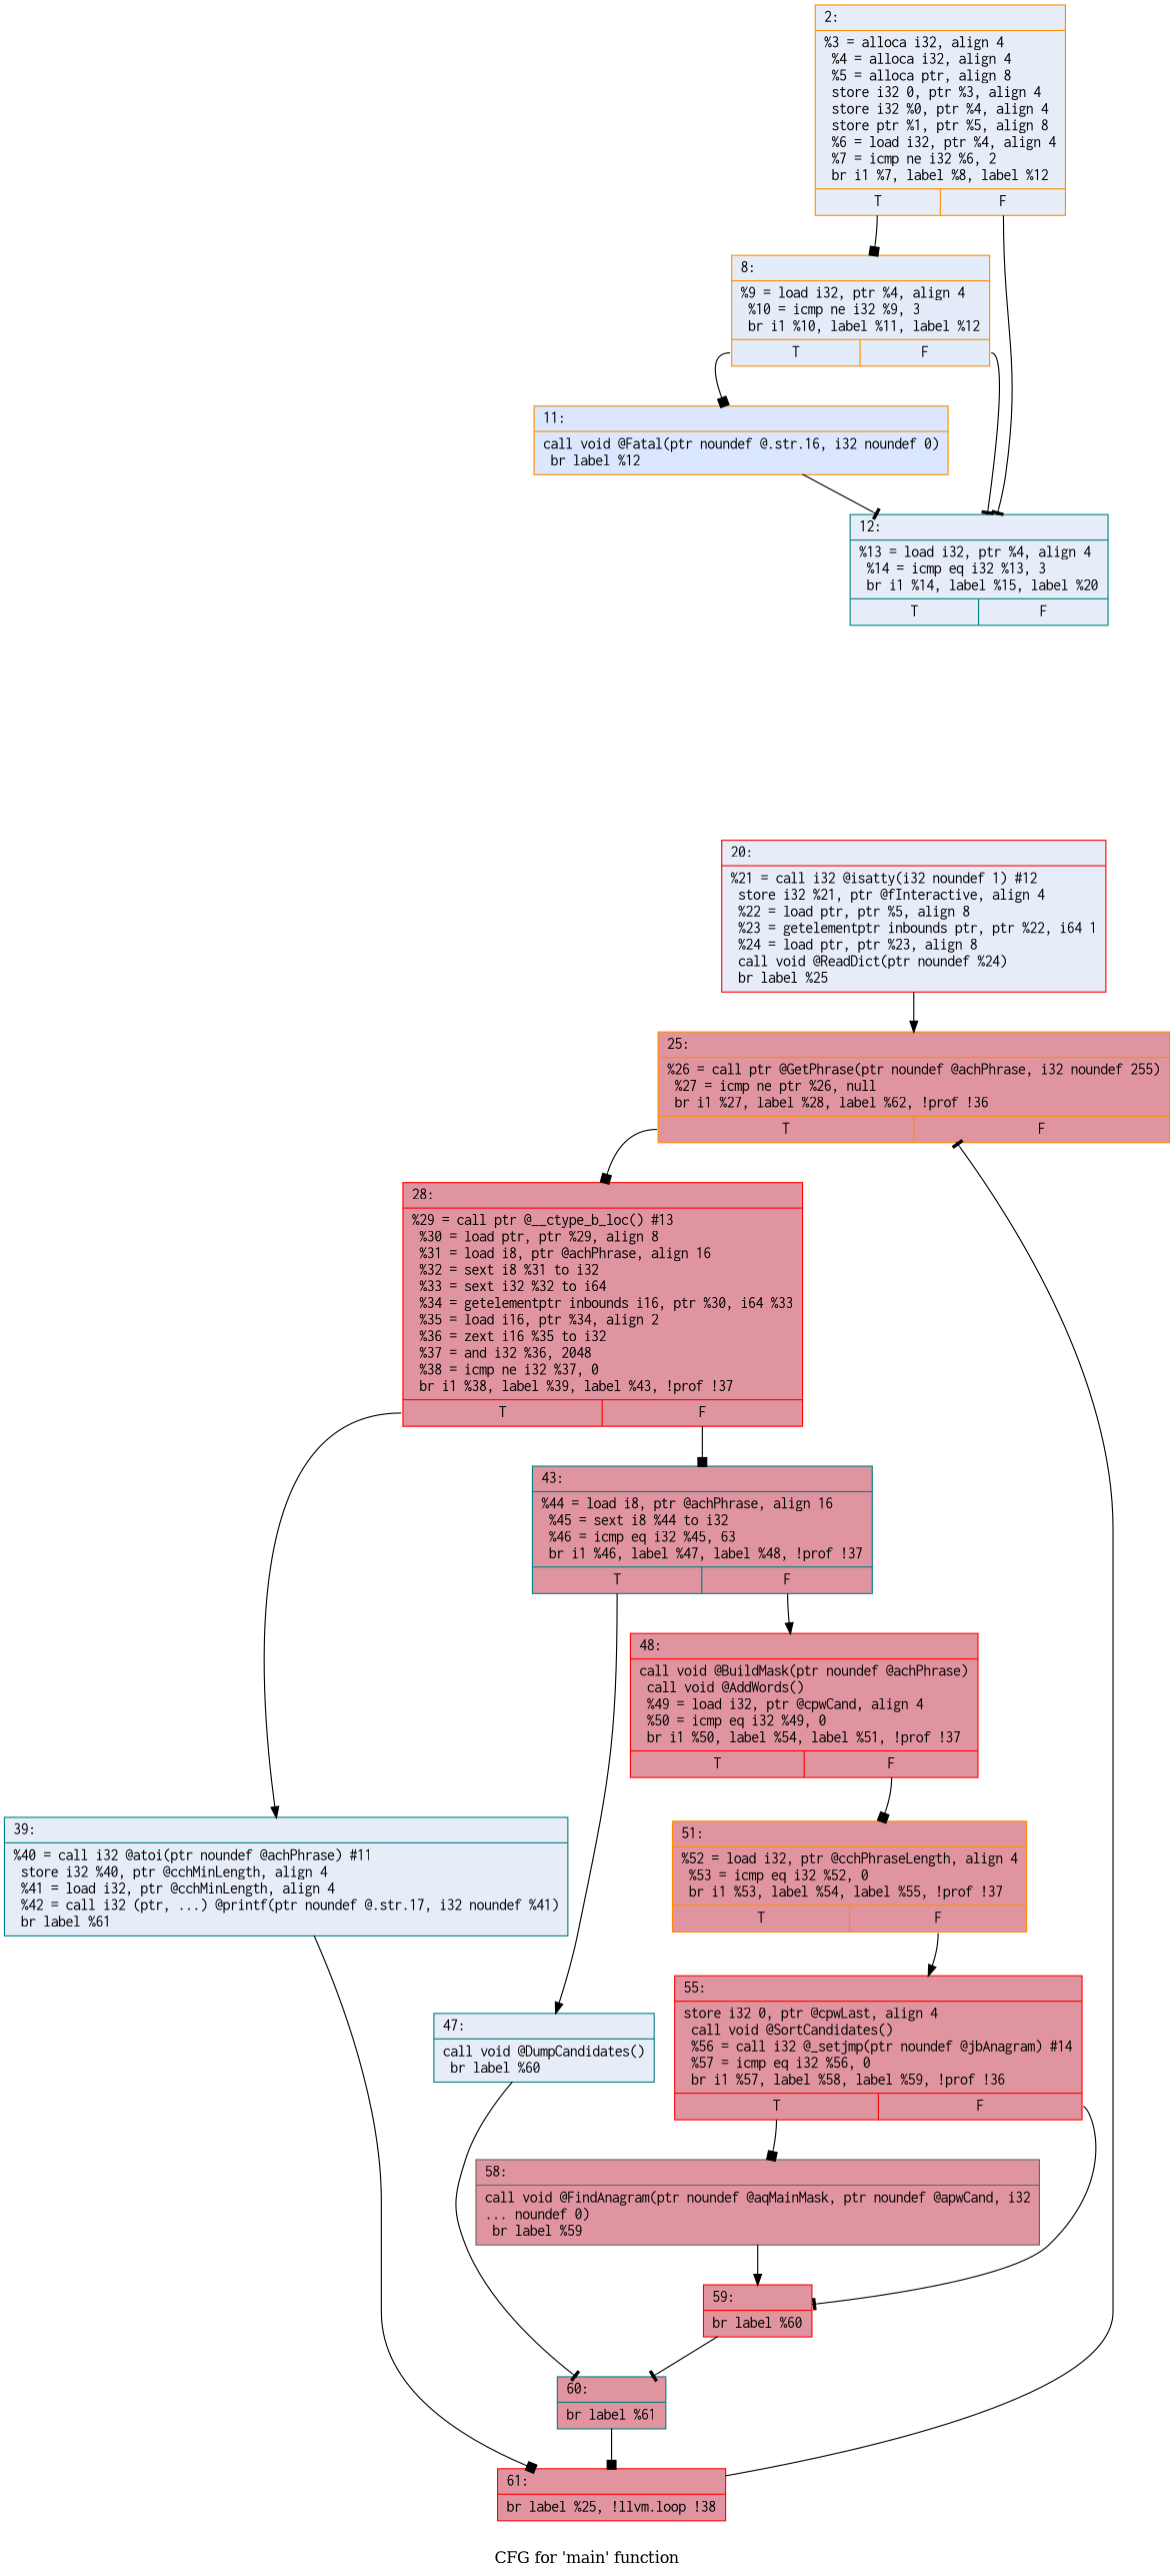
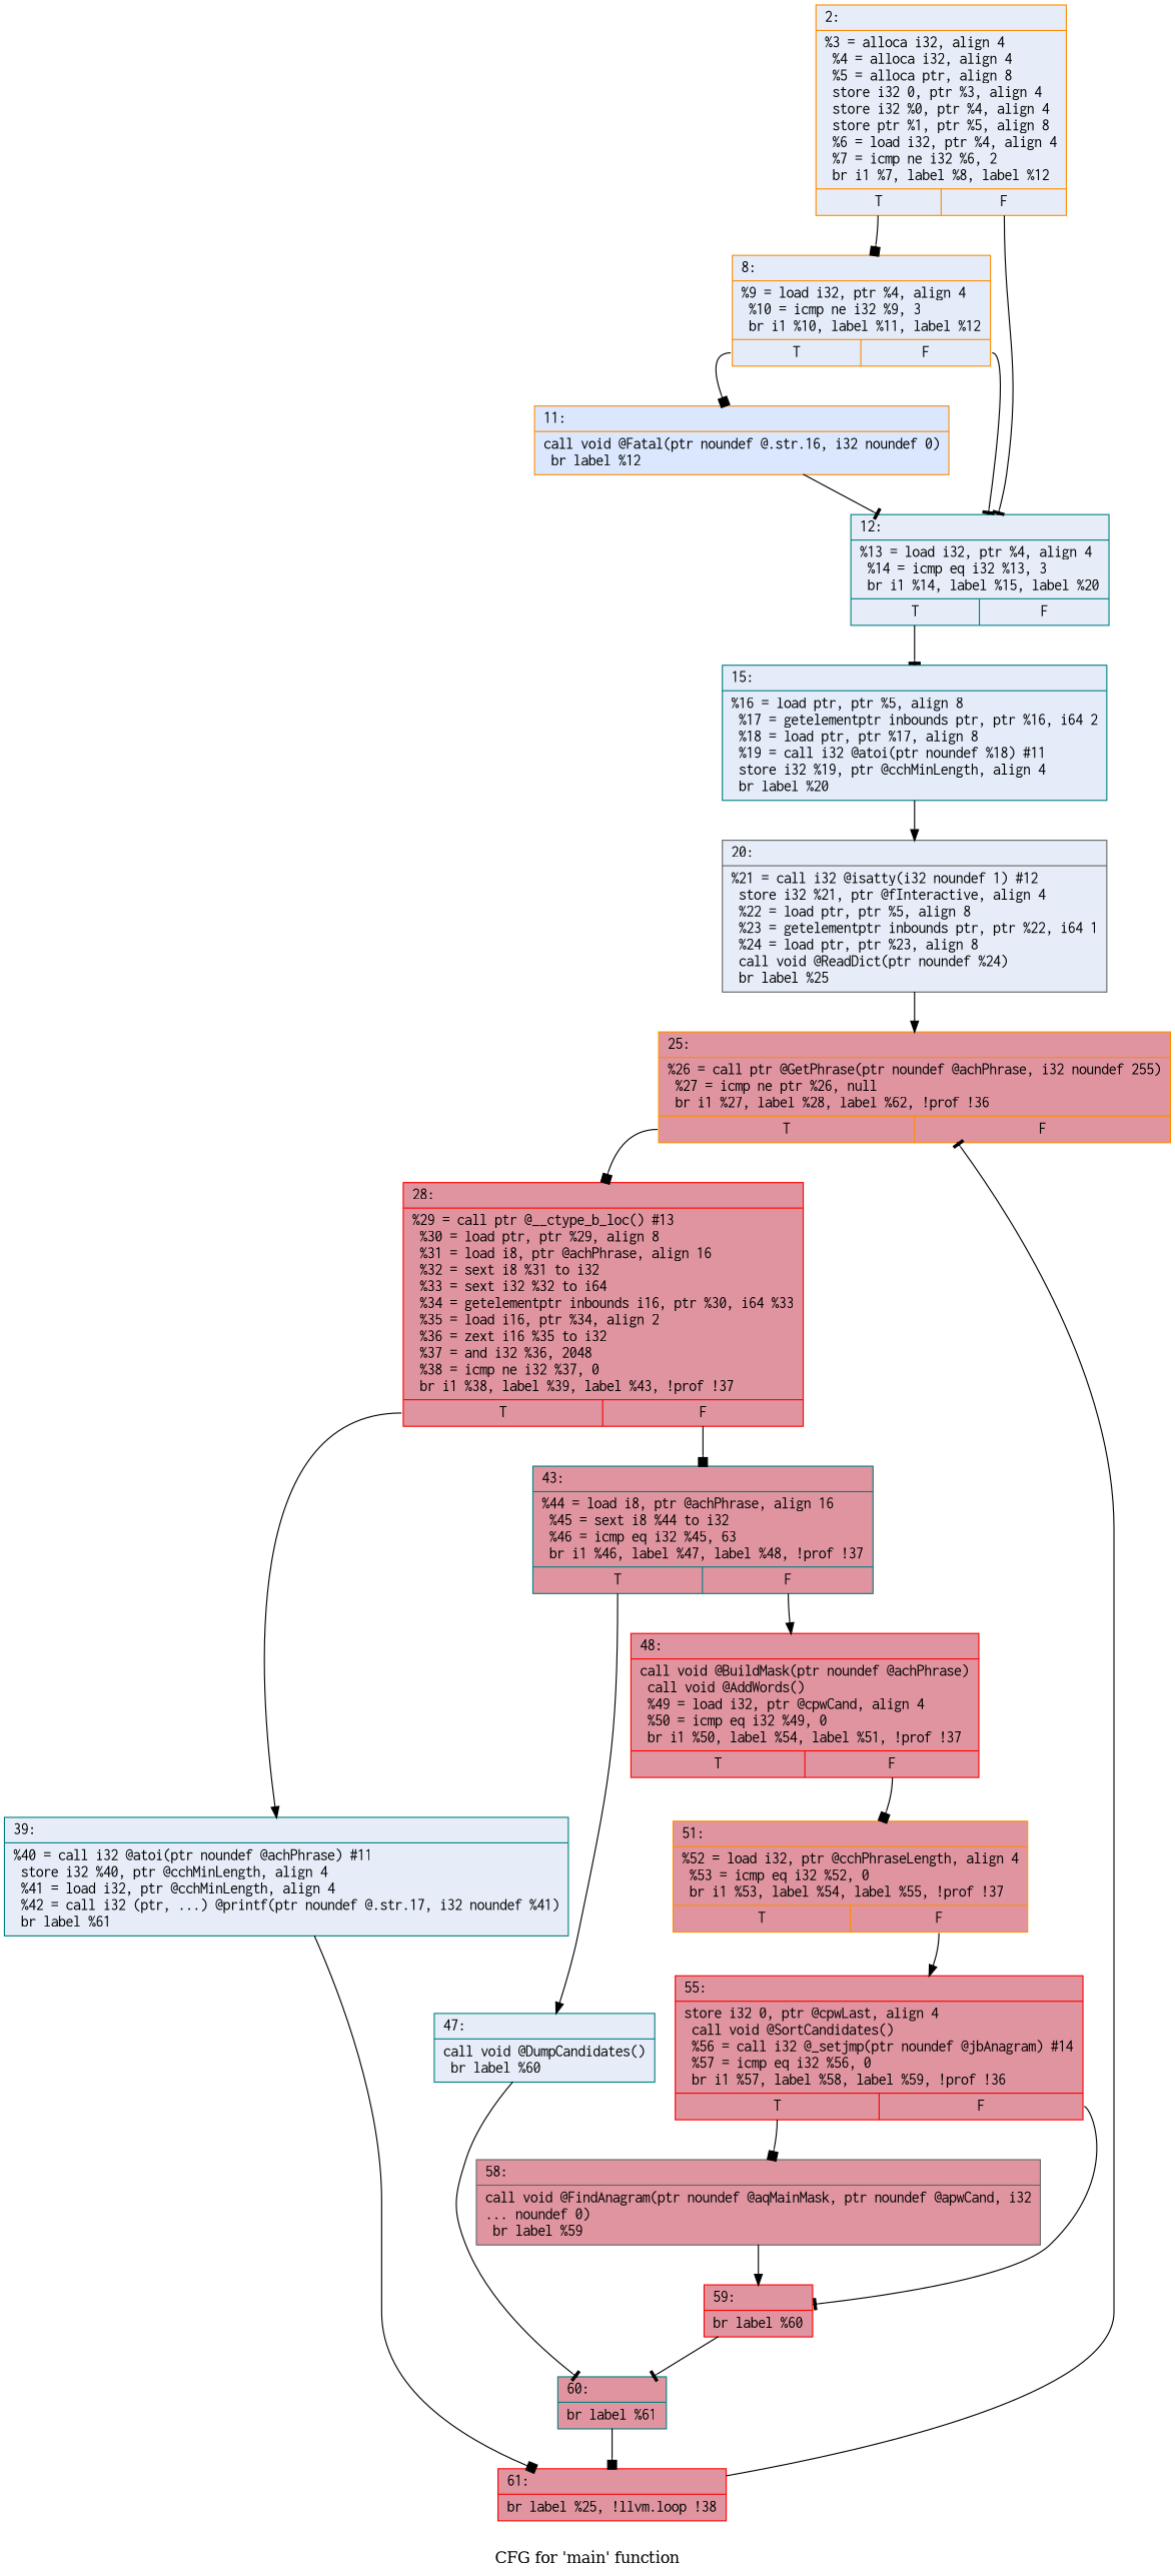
  digraph {
    label="CFG for 'main' function"
    node [color=teal fillcolor="#b70d2870" fontname=Courier shape=record style=filled]
    edge [arrowhead=box]
    n1 [color=darkorange fillcolor="#c7d7f070" label="{2:\l|  %3 = alloca i32, align 4\l  %4 = alloca i32, align 4\l  %5 = alloca ptr, align 8\l  store i32 0, ptr %3, align 4\l  store i32 %0, ptr %4, align 4\l  store ptr %1, ptr %5, align 8\l  %6 = load i32, ptr %4, align 4\l  %7 = icmp ne i32 %6, 2\l  br i1 %7, label %8, label %12\l|{<s0>T|<s1>F}}"]
    n2 [color=darkorange fillcolor="#c1d4f470" label="{8:\l|  %9 = load i32, ptr %4, align 4\l  %10 = icmp ne i32 %9, 3\l  br i1 %10, label %11, label %12\l|{<s0>T|<s1>F}}"]
    n3 [fillcolor="#c7d7f070" label="{12:\l|  %13 = load i32, ptr %4, align 4\l  %14 = icmp eq i32 %13, 3\l  br i1 %14, label %15, label %20\l|{<s0>T|<s1>F}}"]
    n4 [color=darkorange fillcolor="#abc8fd70" label="{11:\l|  call void @Fatal(ptr noundef @.str.16, i32 noundef 0)\l  br label %12\l}"]
-   n6 [color=red fillcolor="#c7d7f070" label="{20:\l|  %21 = call i32 @isatty(i32 noundef 1) #12\l  store i32 %21, ptr @fInteractive, align 4\l  %22 = load ptr, ptr %5, align 8\l  %23 = getelementptr inbounds ptr, ptr %22, i64 1\l  %24 = load ptr, ptr %23, align 8\l  call void @ReadDict(ptr noundef %24)\l  br label %25\l}"]
+   n5 [fillcolor="#c1d4f470" label="{15:\l|  %16 = load ptr, ptr %5, align 8\l  %17 = getelementptr inbounds ptr, ptr %16, i64 2\l  %18 = load ptr, ptr %17, align 8\l  %19 = call i32 @atoi(ptr noundef %18) #11\l  store i32 %19, ptr @cchMinLength, align 4\l  br label %20\l}"]
+   n6 [color=gray40 fillcolor="#c7d7f070" label="{20:\l|  %21 = call i32 @isatty(i32 noundef 1) #12\l  store i32 %21, ptr @fInteractive, align 4\l  %22 = load ptr, ptr %5, align 8\l  %23 = getelementptr inbounds ptr, ptr %22, i64 1\l  %24 = load ptr, ptr %23, align 8\l  call void @ReadDict(ptr noundef %24)\l  br label %25\l}"]
    n7 [color=darkorange label="{25:\l|  %26 = call ptr @GetPhrase(ptr noundef @achPhrase, i32 noundef 255)\l  %27 = icmp ne ptr %26, null\l  br i1 %27, label %28, label %62, !prof !36\l|{<s0>T|<s1>F}}"]
    n8 [color=red label="{28:\l|  %29 = call ptr @__ctype_b_loc() #13\l  %30 = load ptr, ptr %29, align 8\l  %31 = load i8, ptr @achPhrase, align 16\l  %32 = sext i8 %31 to i32\l  %33 = sext i32 %32 to i64\l  %34 = getelementptr inbounds i16, ptr %30, i64 %33\l  %35 = load i16, ptr %34, align 2\l  %36 = zext i16 %35 to i32\l  %37 = and i32 %36, 2048\l  %38 = icmp ne i32 %37, 0\l  br i1 %38, label %39, label %43, !prof !37\l|{<s0>T|<s1>F}}"]
    n9 [fillcolor="#c7d7f070" label="{39:\l|  %40 = call i32 @atoi(ptr noundef @achPhrase) #11\l  store i32 %40, ptr @cchMinLength, align 4\l  %41 = load i32, ptr @cchMinLength, align 4\l  %42 = call i32 (ptr, ...) @printf(ptr noundef @.str.17, i32 noundef %41)\l  br label %61\l}"]
    n10 [label="{43:\l|  %44 = load i8, ptr @achPhrase, align 16\l  %45 = sext i8 %44 to i32\l  %46 = icmp eq i32 %45, 63\l  br i1 %46, label %47, label %48, !prof !37\l|{<s0>T|<s1>F}}"]
    n11 [color=red label="{61:\l|  br label %25, !llvm.loop !38\l}"]
    n12 [fillcolor="#c7d7f070" label="{47:\l|  call void @DumpCandidates()\l  br label %60\l}"]
    n13 [color=red label="{48:\l|  call void @BuildMask(ptr noundef @achPhrase)\l  call void @AddWords()\l  %49 = load i32, ptr @cpwCand, align 4\l  %50 = icmp eq i32 %49, 0\l  br i1 %50, label %54, label %51, !prof !37\l|{<s0>T|<s1>F}}"]
    n14 [label="{60:\l|  br label %61\l}"]
    n15 [color=darkorange label="{51:\l|  %52 = load i32, ptr @cchPhraseLength, align 4\l  %53 = icmp eq i32 %52, 0\l  br i1 %53, label %54, label %55, !prof !37\l|{<s0>T|<s1>F}}"]
    n16 [color=red label="{55:\l|  store i32 0, ptr @cpwLast, align 4\l  call void @SortCandidates()\l  %56 = call i32 @_setjmp(ptr noundef @jbAnagram) #14\l  %57 = icmp eq i32 %56, 0\l  br i1 %57, label %58, label %59, !prof !36\l|{<s0>T|<s1>F}}"]
    n17 [color=gray40 label="{58:\l|  call void @FindAnagram(ptr noundef @aqMainMask, ptr noundef @apwCand, i32\l... noundef 0)\l  br label %59\l}"]
    n18 [color=red label="{59:\l|  br label %60\l}"]
    n1 -> n2 [tailport=s0]
    n1 -> n3 [arrowhead=tee tailport=s1]
    n2 -> n3 [arrowhead=tee tailport=s1]
    n2 -> n4 [tailport=s0]
+   n3 -> n5 [arrowhead=tee tailport=s0]
    n4 -> n3 [arrowhead=tee]
+   n5 -> n6 [arrowhead=normal]
    n6 -> n7 [arrowhead=normal]
    n7 -> n8 [tailport=s0]
    n8 -> n9 [arrowhead=normal tailport=s0]
    n8 -> n10 [tailport=s1]
    n9 -> n11
    n10 -> n12 [arrowhead=normal tailport=s0]
    n10 -> n13 [arrowhead=normal tailport=s1]
    n11 -> n7 [arrowhead=tee]
    n12 -> n14 [arrowhead=tee]
    n13 -> n15 [tailport=s1]
    n14 -> n11
    n15 -> n16 [arrowhead=normal tailport=s1]
    n16 -> n17 [tailport=s0]
    n16 -> n18 [arrowhead=tee tailport=s1]
    n17 -> n18 [arrowhead=normal]
    n18 -> n14 [arrowhead=tee]
  }
